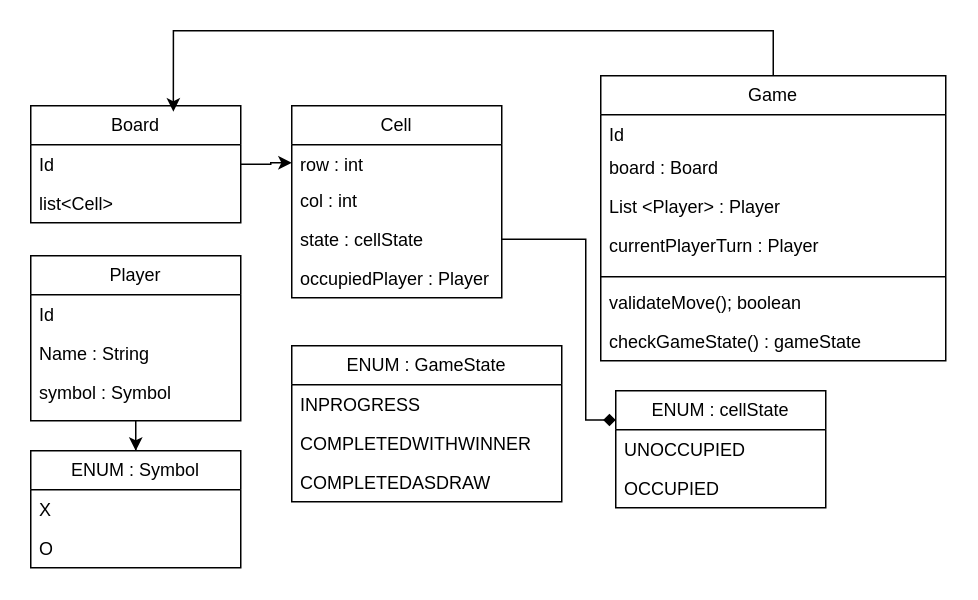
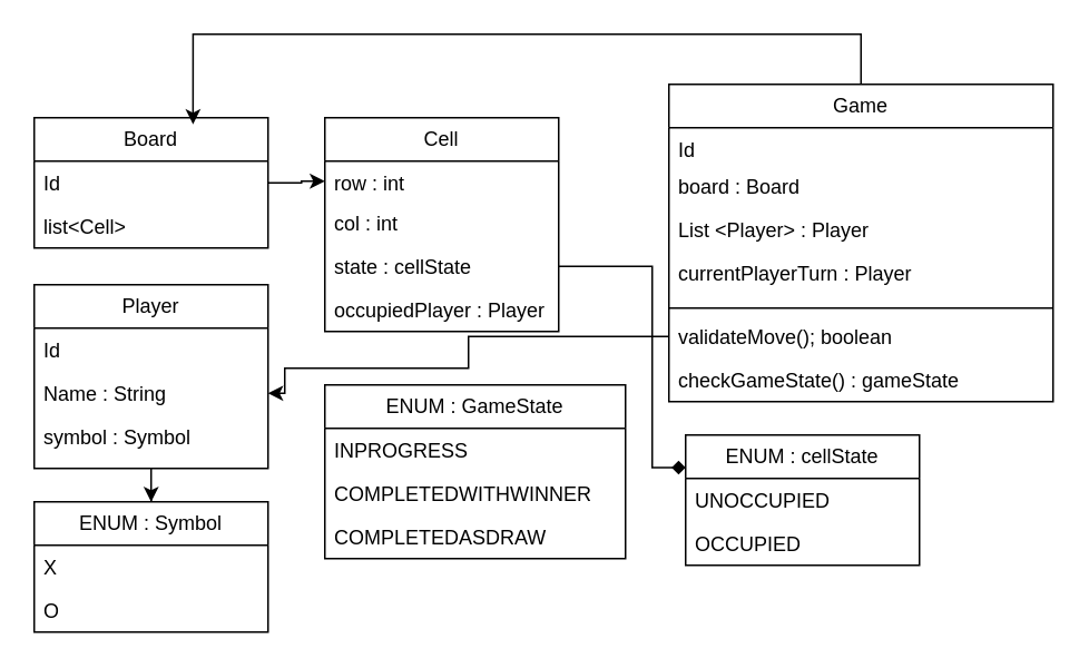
  <mxCell id="0" />
  <mxCell id="1" parent="0" />
  <mxCell id="2" value="Board" style="swimlane;fontStyle=0;childLayout=stackLayout;horizontal=1;startSize=26;fillColor=none;horizontalStack=0;resizeParent=1;resizeParentMax=0;resizeLast=0;collapsible=1;marginBottom=0;whiteSpace=wrap;html=1;" vertex="1" parent="1"><mxGeometry x="20" y="70" width="140" height="78" as="geometry" /></mxCell>
  <mxCell id="3" value="Id" style="text;strokeColor=none;fillColor=none;align=left;verticalAlign=top;spacingLeft=4;spacingRight=4;overflow=hidden;rotatable=0;points=[[0,0.5],[1,0.5]];portConstraint=eastwest;whiteSpace=wrap;html=1;" vertex="1" parent="2"><mxGeometry y="26" width="140" height="26" as="geometry" /></mxCell>
  <mxCell id="4" value="list&amp;lt;Cell&amp;gt;" style="text;strokeColor=none;fillColor=none;align=left;verticalAlign=top;spacingLeft=4;spacingRight=4;overflow=hidden;rotatable=0;points=[[0,0.5],[1,0.5]];portConstraint=eastwest;whiteSpace=wrap;html=1;" vertex="1" parent="2"><mxGeometry y="52" width="140" height="26" as="geometry" /></mxCell>
  <mxCell id="5" value="Cell" style="swimlane;fontStyle=0;childLayout=stackLayout;horizontal=1;startSize=26;fillColor=none;horizontalStack=0;resizeParent=1;resizeParentMax=0;resizeLast=0;collapsible=1;marginBottom=0;whiteSpace=wrap;html=1;" vertex="1" parent="1"><mxGeometry x="194" y="70" width="140" height="128" as="geometry" /></mxCell>
  <mxCell id="6" value="row : int" style="text;strokeColor=none;fillColor=none;align=left;verticalAlign=top;spacingLeft=4;spacingRight=4;overflow=hidden;rotatable=0;points=[[0,0.5],[1,0.5]];portConstraint=eastwest;whiteSpace=wrap;html=1;" vertex="1" parent="5"><mxGeometry y="26" width="140" height="24" as="geometry" /></mxCell>
  <mxCell id="7" value="col : int" style="text;strokeColor=none;fillColor=none;align=left;verticalAlign=top;spacingLeft=4;spacingRight=4;overflow=hidden;rotatable=0;points=[[0,0.5],[1,0.5]];portConstraint=eastwest;whiteSpace=wrap;html=1;" vertex="1" parent="5"><mxGeometry y="50" width="140" height="26" as="geometry" /></mxCell>
  <mxCell id="8" value="state : cellState" style="text;strokeColor=none;fillColor=none;align=left;verticalAlign=top;spacingLeft=4;spacingRight=4;overflow=hidden;rotatable=0;points=[[0,0.5],[1,0.5]];portConstraint=eastwest;whiteSpace=wrap;html=1;" vertex="1" parent="5"><mxGeometry y="76" width="140" height="26" as="geometry" /></mxCell>
  <mxCell id="9" value="occupiedPlayer : Player" style="text;strokeColor=none;fillColor=none;align=left;verticalAlign=top;spacingLeft=4;spacingRight=4;overflow=hidden;rotatable=0;points=[[0,0.5],[1,0.5]];portConstraint=eastwest;whiteSpace=wrap;html=1;" vertex="1" parent="5"><mxGeometry y="102" width="140" height="26" as="geometry" /></mxCell>
  <mxCell id="10" value="Game" style="swimlane;fontStyle=0;childLayout=stackLayout;horizontal=1;startSize=26;fillColor=none;horizontalStack=0;resizeParent=1;resizeParentMax=0;resizeLast=0;collapsible=1;marginBottom=0;whiteSpace=wrap;html=1;" vertex="1" parent="1"><mxGeometry x="400" y="50" width="230" height="190" as="geometry" /></mxCell>
  <mxCell id="11" value="Id" style="text;strokeColor=none;fillColor=none;align=left;verticalAlign=top;spacingLeft=4;spacingRight=4;overflow=hidden;rotatable=0;points=[[0,0.5],[1,0.5]];portConstraint=eastwest;whiteSpace=wrap;html=1;" vertex="1" parent="10"><mxGeometry y="26" width="230" height="22" as="geometry" /></mxCell>
  <mxCell id="12" value="board : Board" style="text;strokeColor=none;fillColor=none;align=left;verticalAlign=top;spacingLeft=4;spacingRight=4;overflow=hidden;rotatable=0;points=[[0,0.5],[1,0.5]];portConstraint=eastwest;whiteSpace=wrap;html=1;" vertex="1" parent="10"><mxGeometry y="48" width="230" height="26" as="geometry" /></mxCell>
  <mxCell id="13" value="List &amp;lt;Player&amp;gt; : Player" style="text;strokeColor=none;fillColor=none;align=left;verticalAlign=top;spacingLeft=4;spacingRight=4;overflow=hidden;rotatable=0;points=[[0,0.5],[1,0.5]];portConstraint=eastwest;whiteSpace=wrap;html=1;" vertex="1" parent="10"><mxGeometry y="74" width="230" height="26" as="geometry" /></mxCell>
  <mxCell id="14" value="currentPlayerTurn : Player" style="text;strokeColor=none;fillColor=none;align=left;verticalAlign=top;spacingLeft=4;spacingRight=4;overflow=hidden;rotatable=0;points=[[0,0.5],[1,0.5]];portConstraint=eastwest;whiteSpace=wrap;html=1;" vertex="1" parent="10"><mxGeometry y="100" width="230" height="30" as="geometry" /></mxCell>
  <mxCell id="15" value="" style="line;strokeWidth=1;fillColor=none;align=left;verticalAlign=middle;spacingTop=-1;spacingLeft=3;spacingRight=3;rotatable=0;labelPosition=right;points=[];portConstraint=eastwest;strokeColor=inherit;" vertex="1" parent="10"><mxGeometry y="130" width="230" height="8" as="geometry" /></mxCell>
  <mxCell id="16" value="validateMove(); boolean" style="text;strokeColor=none;fillColor=none;align=left;verticalAlign=top;spacingLeft=4;spacingRight=4;overflow=hidden;rotatable=0;points=[[0,0.5],[1,0.5]];portConstraint=eastwest;whiteSpace=wrap;html=1;" vertex="1" parent="10"><mxGeometry y="138" width="230" height="26" as="geometry" /></mxCell>
  <mxCell id="17" value="checkGameState() : gameState" style="text;strokeColor=none;fillColor=none;align=left;verticalAlign=top;spacingLeft=4;spacingRight=4;overflow=hidden;rotatable=0;points=[[0,0.5],[1,0.5]];portConstraint=eastwest;whiteSpace=wrap;html=1;" vertex="1" parent="10"><mxGeometry y="164" width="230" height="26" as="geometry" /></mxCell>
  <mxCell id="18" style="edgeStyle=orthogonalEdgeStyle;rounded=0;orthogonalLoop=1;jettySize=auto;html=1;entryX=0.5;entryY=0;entryDx=0;entryDy=0;" edge="1" parent="1" source="19" target="23"><mxGeometry relative="1" as="geometry" /></mxCell>
  <mxCell id="19" value="Player" style="swimlane;fontStyle=0;childLayout=stackLayout;horizontal=1;startSize=26;fillColor=none;horizontalStack=0;resizeParent=1;resizeParentMax=0;resizeLast=0;collapsible=1;marginBottom=0;whiteSpace=wrap;html=1;" vertex="1" parent="1"><mxGeometry x="20" y="170" width="140" height="110" as="geometry" /></mxCell>
  <mxCell id="20" value="Id" style="text;strokeColor=none;fillColor=none;align=left;verticalAlign=top;spacingLeft=4;spacingRight=4;overflow=hidden;rotatable=0;points=[[0,0.5],[1,0.5]];portConstraint=eastwest;whiteSpace=wrap;html=1;" vertex="1" parent="19"><mxGeometry y="26" width="140" height="26" as="geometry" /></mxCell>
  <mxCell id="21" value="Name : String" style="text;strokeColor=none;fillColor=none;align=left;verticalAlign=top;spacingLeft=4;spacingRight=4;overflow=hidden;rotatable=0;points=[[0,0.5],[1,0.5]];portConstraint=eastwest;whiteSpace=wrap;html=1;" vertex="1" parent="19"><mxGeometry y="52" width="140" height="26" as="geometry" /></mxCell>
  <mxCell id="22" value="symbol : Symbol" style="text;strokeColor=none;fillColor=none;align=left;verticalAlign=top;spacingLeft=4;spacingRight=4;overflow=hidden;rotatable=0;points=[[0,0.5],[1,0.5]];portConstraint=eastwest;whiteSpace=wrap;html=1;" vertex="1" parent="19"><mxGeometry y="78" width="140" height="32" as="geometry" /></mxCell>
  <mxCell id="23" value="ENUM : Symbol" style="swimlane;fontStyle=0;childLayout=stackLayout;horizontal=1;startSize=26;fillColor=none;horizontalStack=0;resizeParent=1;resizeParentMax=0;resizeLast=0;collapsible=1;marginBottom=0;whiteSpace=wrap;html=1;" vertex="1" parent="1"><mxGeometry x="20" y="300" width="140" height="78" as="geometry" /></mxCell>
  <mxCell id="24" value="X" style="text;strokeColor=none;fillColor=none;align=left;verticalAlign=top;spacingLeft=4;spacingRight=4;overflow=hidden;rotatable=0;points=[[0,0.5],[1,0.5]];portConstraint=eastwest;whiteSpace=wrap;html=1;" vertex="1" parent="23"><mxGeometry y="26" width="140" height="26" as="geometry" /></mxCell>
  <mxCell id="25" value="O" style="text;strokeColor=none;fillColor=none;align=left;verticalAlign=top;spacingLeft=4;spacingRight=4;overflow=hidden;rotatable=0;points=[[0,0.5],[1,0.5]];portConstraint=eastwest;whiteSpace=wrap;html=1;" vertex="1" parent="23"><mxGeometry y="52" width="140" height="26" as="geometry" /></mxCell>
  <mxCell id="26" value="ENUM : cellState" style="swimlane;fontStyle=0;childLayout=stackLayout;horizontal=1;startSize=26;fillColor=none;horizontalStack=0;resizeParent=1;resizeParentMax=0;resizeLast=0;collapsible=1;marginBottom=0;whiteSpace=wrap;html=1;" vertex="1" parent="1"><mxGeometry x="410" y="260" width="140" height="78" as="geometry" /></mxCell>
  <mxCell id="27" value="UNOCCUPIED" style="text;strokeColor=none;fillColor=none;align=left;verticalAlign=top;spacingLeft=4;spacingRight=4;overflow=hidden;rotatable=0;points=[[0,0.5],[1,0.5]];portConstraint=eastwest;whiteSpace=wrap;html=1;" vertex="1" parent="26"><mxGeometry y="26" width="140" height="26" as="geometry" /></mxCell>
  <mxCell id="28" value="OCCUPIED" style="text;strokeColor=none;fillColor=none;align=left;verticalAlign=top;spacingLeft=4;spacingRight=4;overflow=hidden;rotatable=0;points=[[0,0.5],[1,0.5]];portConstraint=eastwest;whiteSpace=wrap;html=1;" vertex="1" parent="26"><mxGeometry y="52" width="140" height="26" as="geometry" /></mxCell>
  <mxCell id="29" value="ENUM : GameState" style="swimlane;fontStyle=0;childLayout=stackLayout;horizontal=1;startSize=26;fillColor=none;horizontalStack=0;resizeParent=1;resizeParentMax=0;resizeLast=0;collapsible=1;marginBottom=0;whiteSpace=wrap;html=1;" vertex="1" parent="1"><mxGeometry x="194" y="230" width="180" height="104" as="geometry" /></mxCell>
  <mxCell id="30" value="INPROGRESS" style="text;strokeColor=none;fillColor=none;align=left;verticalAlign=top;spacingLeft=4;spacingRight=4;overflow=hidden;rotatable=0;points=[[0,0.5],[1,0.5]];portConstraint=eastwest;whiteSpace=wrap;html=1;" vertex="1" parent="29"><mxGeometry y="26" width="180" height="26" as="geometry" /></mxCell>
  <mxCell id="31" value="COMPLETEDWITHWINNER" style="text;strokeColor=none;fillColor=none;align=left;verticalAlign=top;spacingLeft=4;spacingRight=4;overflow=hidden;rotatable=0;points=[[0,0.5],[1,0.5]];portConstraint=eastwest;whiteSpace=wrap;html=1;" vertex="1" parent="29"><mxGeometry y="52" width="180" height="26" as="geometry" /></mxCell>
  <mxCell id="32" value="COMPLETEDASDRAW" style="text;strokeColor=none;fillColor=none;align=left;verticalAlign=top;spacingLeft=4;spacingRight=4;overflow=hidden;rotatable=0;points=[[0,0.5],[1,0.5]];portConstraint=eastwest;whiteSpace=wrap;html=1;" vertex="1" parent="29"><mxGeometry y="78" width="180" height="26" as="geometry" /></mxCell>
  <mxCell id="33" style="edgeStyle=orthogonalEdgeStyle;rounded=0;orthogonalLoop=1;jettySize=auto;html=1;entryX=0.679;entryY=0.051;entryDx=0;entryDy=0;entryPerimeter=0;" edge="1" parent="1" source="10" target="2"><mxGeometry relative="1" as="geometry"><Array as="points"><mxPoint x="515" y="20" /><mxPoint x="115" y="20" /></Array></mxGeometry></mxCell>
+ <mxCell id="34" style="edgeStyle=orthogonalEdgeStyle;rounded=0;orthogonalLoop=1;jettySize=auto;html=1;" edge="1" parent="1" source="16" target="21"><mxGeometry relative="1" as="geometry"><Array as="points"><mxPoint x="280" y="201" /><mxPoint x="280" y="220" /><mxPoint x="170" y="220" /><mxPoint x="170" y="235" /></Array></mxGeometry></mxCell>
  <mxCell id="35" style="edgeStyle=orthogonalEdgeStyle;rounded=0;orthogonalLoop=1;jettySize=auto;html=1;entryX=0;entryY=0.5;entryDx=0;entryDy=0;" edge="1" parent="1" source="3" target="6"><mxGeometry relative="1" as="geometry" /></mxCell>
  <mxCell id="36" style="edgeStyle=orthogonalEdgeStyle;rounded=0;orthogonalLoop=1;jettySize=auto;html=1;exitX=1;exitY=0.5;exitDx=0;exitDy=0;entryX=0;entryY=0.25;entryDx=0;entryDy=0;endArrow=diamond;" edge="1" parent="1" source="8" target="26"><mxGeometry relative="1" as="geometry"><mxPoint x="390" y="290" as="targetPoint" /><Array as="points"><mxPoint x="390" y="159" /><mxPoint x="390" y="280" /></Array></mxGeometry></mxCell>
